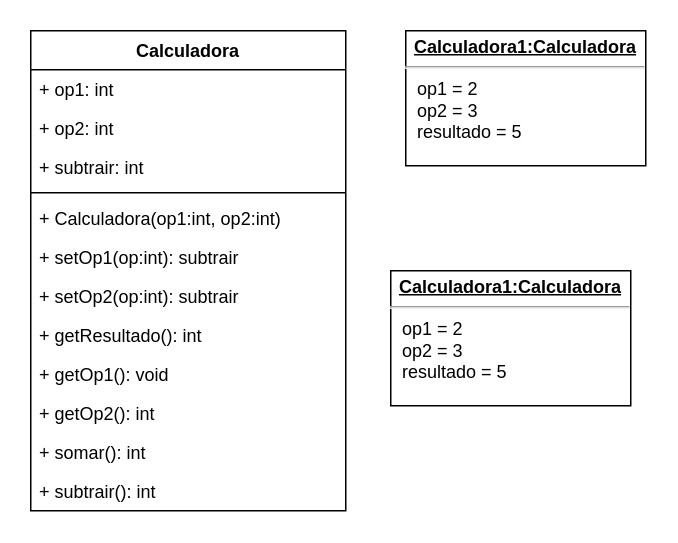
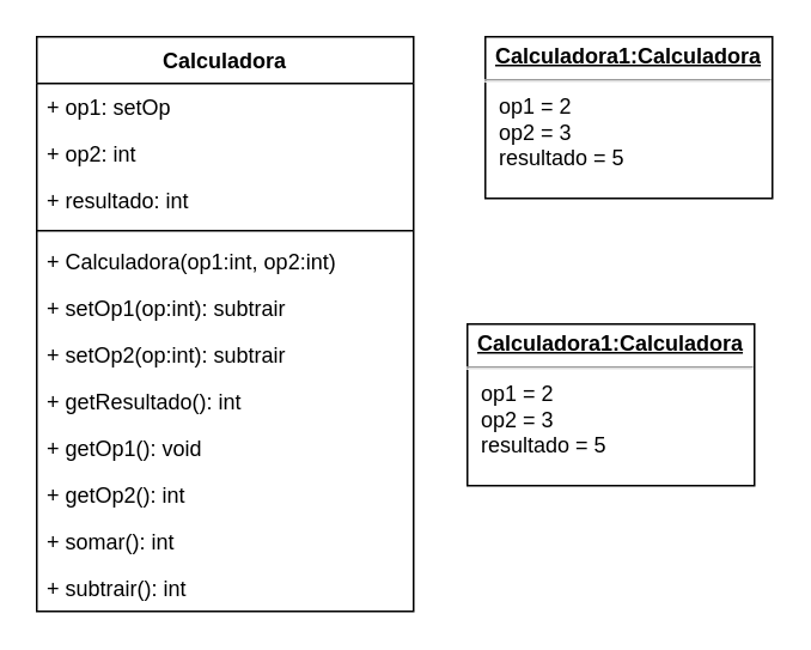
  <mxCell id="0" />
  <mxCell id="1" parent="0" />
  <mxCell id="2" value="Calculadora" style="swimlane;fontStyle=1;align=center;verticalAlign=top;childLayout=stackLayout;horizontal=1;startSize=26;horizontalStack=0;resizeParent=1;resizeParentMax=0;resizeLast=0;collapsible=1;marginBottom=0;" parent="1" vertex="1"><mxGeometry x="20" y="20" width="210" height="320" as="geometry" /></mxCell>
- <mxCell id="3" value="+ op1: int" style="text;strokeColor=none;fillColor=none;align=left;verticalAlign=top;spacingLeft=4;spacingRight=4;overflow=hidden;rotatable=0;points=[[0,0.5],[1,0.5]];portConstraint=eastwest;" parent="2" vertex="1"><mxGeometry y="26" width="210" height="26" as="geometry" /></mxCell>
+ <mxCell id="3" value="+ op1: setOp" style="text;strokeColor=none;fillColor=none;align=left;verticalAlign=top;spacingLeft=4;spacingRight=4;overflow=hidden;rotatable=0;points=[[0,0.5],[1,0.5]];portConstraint=eastwest;" parent="2" vertex="1"><mxGeometry y="26" width="210" height="26" as="geometry" /></mxCell>
  <mxCell id="4" value="+ op2: int" style="text;strokeColor=none;fillColor=none;align=left;verticalAlign=top;spacingLeft=4;spacingRight=4;overflow=hidden;rotatable=0;points=[[0,0.5],[1,0.5]];portConstraint=eastwest;" parent="2" vertex="1"><mxGeometry y="52" width="210" height="26" as="geometry" /></mxCell>
- <mxCell id="5" value="+ subtrair: int" style="text;strokeColor=none;fillColor=none;align=left;verticalAlign=top;spacingLeft=4;spacingRight=4;overflow=hidden;rotatable=0;points=[[0,0.5],[1,0.5]];portConstraint=eastwest;" parent="2" vertex="1"><mxGeometry y="78" width="210" height="26" as="geometry" /></mxCell>
+ <mxCell id="5" value="+ resultado: int" style="text;strokeColor=none;fillColor=none;align=left;verticalAlign=top;spacingLeft=4;spacingRight=4;overflow=hidden;rotatable=0;points=[[0,0.5],[1,0.5]];portConstraint=eastwest;" parent="2" vertex="1"><mxGeometry y="78" width="210" height="26" as="geometry" /></mxCell>
  <mxCell id="6" value="" style="line;strokeWidth=1;fillColor=none;align=left;verticalAlign=middle;spacingTop=-1;spacingLeft=3;spacingRight=3;rotatable=0;labelPosition=right;points=[];portConstraint=eastwest;strokeColor=inherit;" parent="2" vertex="1"><mxGeometry y="104" width="210" height="8" as="geometry" /></mxCell>
  <mxCell id="7" value="+ Calculadora(op1:int, op2:int)" style="text;strokeColor=none;fillColor=none;align=left;verticalAlign=top;spacingLeft=4;spacingRight=4;overflow=hidden;rotatable=0;points=[[0,0.5],[1,0.5]];portConstraint=eastwest;" parent="2" vertex="1"><mxGeometry y="112" width="210" height="26" as="geometry" /></mxCell>
  <mxCell id="8" value="+ setOp1(op:int): subtrair" style="text;strokeColor=none;fillColor=none;align=left;verticalAlign=top;spacingLeft=4;spacingRight=4;overflow=hidden;rotatable=0;points=[[0,0.5],[1,0.5]];portConstraint=eastwest;" parent="2" vertex="1"><mxGeometry y="138" width="210" height="26" as="geometry" /></mxCell>
  <mxCell id="9" value="+ setOp2(op:int): subtrair" style="text;strokeColor=none;fillColor=none;align=left;verticalAlign=top;spacingLeft=4;spacingRight=4;overflow=hidden;rotatable=0;points=[[0,0.5],[1,0.5]];portConstraint=eastwest;" parent="2" vertex="1"><mxGeometry y="164" width="210" height="26" as="geometry" /></mxCell>
  <mxCell id="10" value="+ getResultado(): int" style="text;strokeColor=none;fillColor=none;align=left;verticalAlign=top;spacingLeft=4;spacingRight=4;overflow=hidden;rotatable=0;points=[[0,0.5],[1,0.5]];portConstraint=eastwest;" parent="2" vertex="1"><mxGeometry y="190" width="210" height="26" as="geometry" /></mxCell>
  <mxCell id="11" value="+ getOp1(): void&#10;" style="text;strokeColor=none;fillColor=none;align=left;verticalAlign=top;spacingLeft=4;spacingRight=4;overflow=hidden;rotatable=0;points=[[0,0.5],[1,0.5]];portConstraint=eastwest;" parent="2" vertex="1"><mxGeometry y="216" width="210" height="26" as="geometry" /></mxCell>
  <mxCell id="12" value="+ getOp2(): int&#10;" style="text;strokeColor=none;fillColor=none;align=left;verticalAlign=top;spacingLeft=4;spacingRight=4;overflow=hidden;rotatable=0;points=[[0,0.5],[1,0.5]];portConstraint=eastwest;" parent="2" vertex="1"><mxGeometry y="242" width="210" height="26" as="geometry" /></mxCell>
  <mxCell id="13" value="+ somar(): int" style="text;strokeColor=none;fillColor=none;align=left;verticalAlign=top;spacingLeft=4;spacingRight=4;overflow=hidden;rotatable=0;points=[[0,0.5],[1,0.5]];portConstraint=eastwest;" parent="2" vertex="1"><mxGeometry y="268" width="210" height="26" as="geometry" /></mxCell>
  <mxCell id="14" value="+ subtrair(): int" style="text;strokeColor=none;fillColor=none;align=left;verticalAlign=top;spacingLeft=4;spacingRight=4;overflow=hidden;rotatable=0;points=[[0,0.5],[1,0.5]];portConstraint=eastwest;" parent="2" vertex="1"><mxGeometry y="294" width="210" height="26" as="geometry" /></mxCell>
  <mxCell id="15" value="&lt;p style=&quot;margin:0px;margin-top:4px;text-align:center;text-decoration:underline;&quot;&gt;&lt;b&gt;Calculadora1:Calculadora&lt;/b&gt;&lt;/p&gt;&lt;hr&gt;&lt;p style=&quot;margin:0px;margin-left:8px;&quot;&gt;op1 = 2&lt;/p&gt;&lt;p style=&quot;margin:0px;margin-left:8px;&quot;&gt;op2 = 3&lt;/p&gt;&lt;p style=&quot;margin:0px;margin-left:8px;&quot;&gt;resultado = 5&lt;/p&gt;" style="verticalAlign=top;align=left;overflow=fill;fontSize=12;fontFamily=Helvetica;html=1;rounded=0;glass=0;shadow=0;gradientColor=none;fillStyle=auto;" parent="1" vertex="1"><mxGeometry x="270" y="20" width="160" height="90" as="geometry" /></mxCell>
  <mxCell id="16" value="&lt;p style=&quot;margin:0px;margin-top:4px;text-align:center;text-decoration:underline;&quot;&gt;&lt;b&gt;Calculadora1:Calculadora&lt;/b&gt;&lt;/p&gt;&lt;hr&gt;&lt;p style=&quot;margin:0px;margin-left:8px;&quot;&gt;op1 = 2&lt;/p&gt;&lt;p style=&quot;margin:0px;margin-left:8px;&quot;&gt;op2 = 3&lt;/p&gt;&lt;p style=&quot;margin:0px;margin-left:8px;&quot;&gt;resultado = 5&lt;/p&gt;" style="verticalAlign=top;align=left;overflow=fill;fontSize=12;fontFamily=Helvetica;html=1;rounded=0;glass=0;shadow=0;gradientColor=none;fillStyle=auto;" parent="1" vertex="1"><mxGeometry x="260" y="180" width="160" height="90" as="geometry" /></mxCell>
